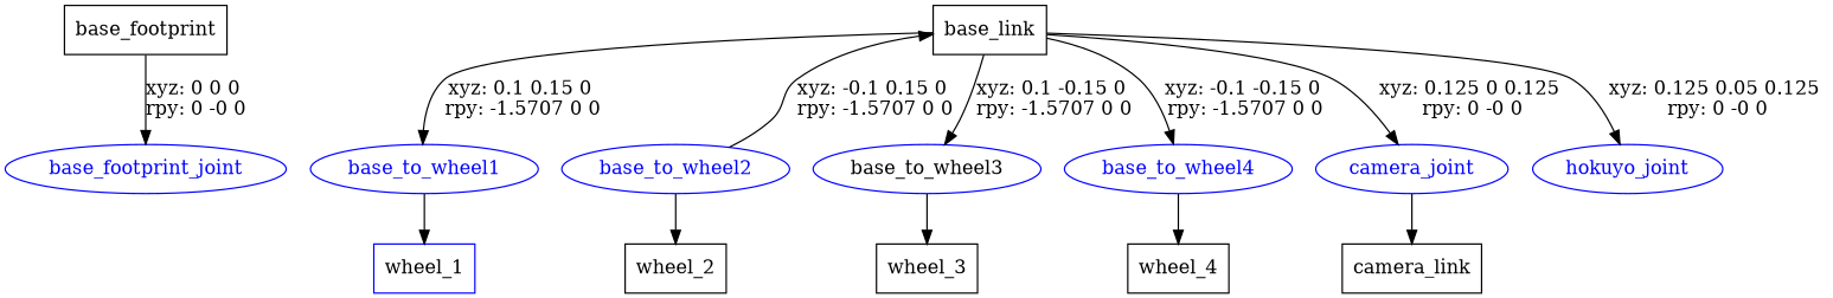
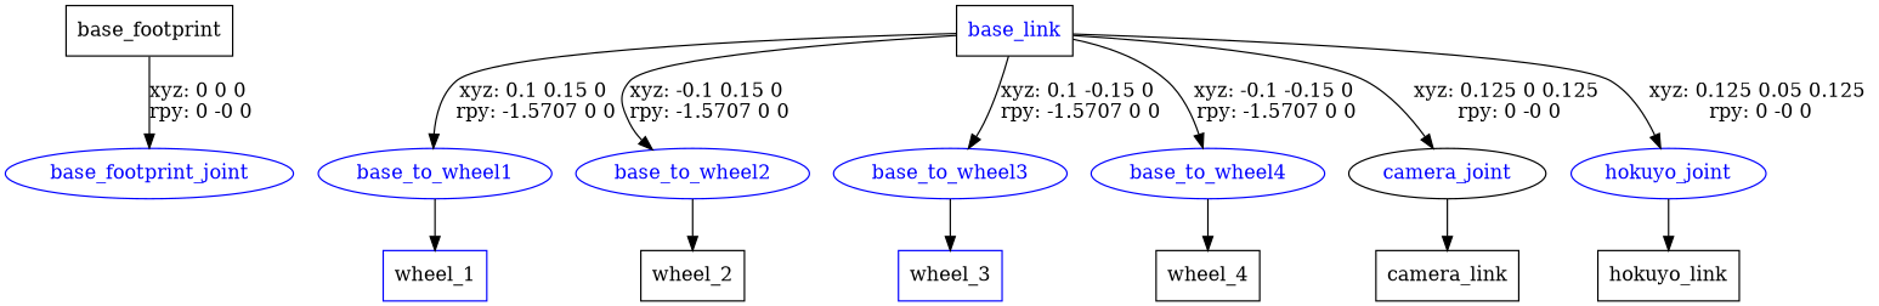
  digraph {
    node [shape=box color=blue]
    n1 [label=base_footprint color=""]
    base_footprint_joint [fontcolor=blue shape=ellipse]
-   n3 [label=base_link color=""]
+   n3 [label=base_link fontcolor=blue color=""]
    base_to_wheel1 [fontcolor=blue shape=ellipse]
    base_to_wheel2 [fontcolor=blue shape=ellipse]
-   base_to_wheel3 [fontcolor=black shape=ellipse]
+   base_to_wheel3 [fontcolor=blue shape=ellipse]
    base_to_wheel4 [fontcolor=blue shape=ellipse]
-   camera_joint [fontcolor=blue shape=ellipse]
+   camera_joint [color=black fontcolor=blue shape=ellipse]
    hokuyo_joint [fontcolor=blue shape=ellipse]
    n10 [label=wheel_1]
    n11 [label=wheel_2 color=""]
-   n12 [label=wheel_3 color=""]
+   n12 [label=wheel_3]
    n13 [label=wheel_4 color=""]
    n14 [label=camera_link color=""]
+   n15 [label=hokuyo_link color=""]
    n1 -> base_footprint_joint [label="xyz: 0 0 0 \nrpy: 0 -0 0"]
    n3 -> base_to_wheel1 [label="xyz: 0.1 0.15 0 \nrpy: -1.5707 0 0"]
-   base_to_wheel2 -> n3 [label="xyz: -0.1 0.15 0 \nrpy: -1.5707 0 0"]
+   n3 -> base_to_wheel2 [label="xyz: -0.1 0.15 0 \nrpy: -1.5707 0 0"]
    n3 -> base_to_wheel3 [label="xyz: 0.1 -0.15 0 \nrpy: -1.5707 0 0"]
    n3 -> base_to_wheel4 [label="xyz: -0.1 -0.15 0 \nrpy: -1.5707 0 0"]
    n3 -> camera_joint [label="xyz: 0.125 0 0.125 \nrpy: 0 -0 0"]
    n3 -> hokuyo_joint [label="xyz: 0.125 0.05 0.125 \nrpy: 0 -0 0"]
    base_to_wheel1 -> n10
    base_to_wheel2 -> n11
    base_to_wheel3 -> n12
    base_to_wheel4 -> n13
    camera_joint -> n14
+   hokuyo_joint -> n15
  }
